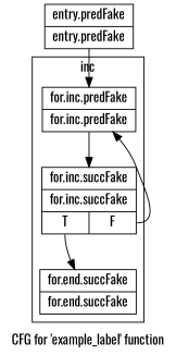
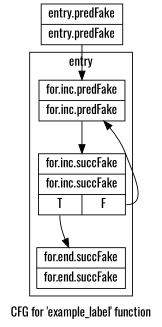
  digraph {
    label="CFG for 'example_label' function"
    fontname=Oswald
    node [filename="example.cpp" memoryops=" " shape=record fontname=Oswald]
    edge [filename="example.cpp" fontname=Oswald]
    n1 [label="{for.inc.predFake|for.inc.predFake}"]
    n2 [label="{for.inc.succFake|for.inc.succFake|{<s0>T|<s1>F}}" linenumber=78]
    n3 [label="{for.end.succFake|for.end.succFake}" linenumber=81]
    n4 [label="{entry.predFake|entry.predFake}"]
    subgraph cluster_1 {
-     label=inc
+     label=entry
      n1
      n2
      n3
    }
    n1 -> n2
    n2 -> n1 [tailport=s1]
    n2 -> n3 [tailport=s0]
    n4 -> n1
  }
